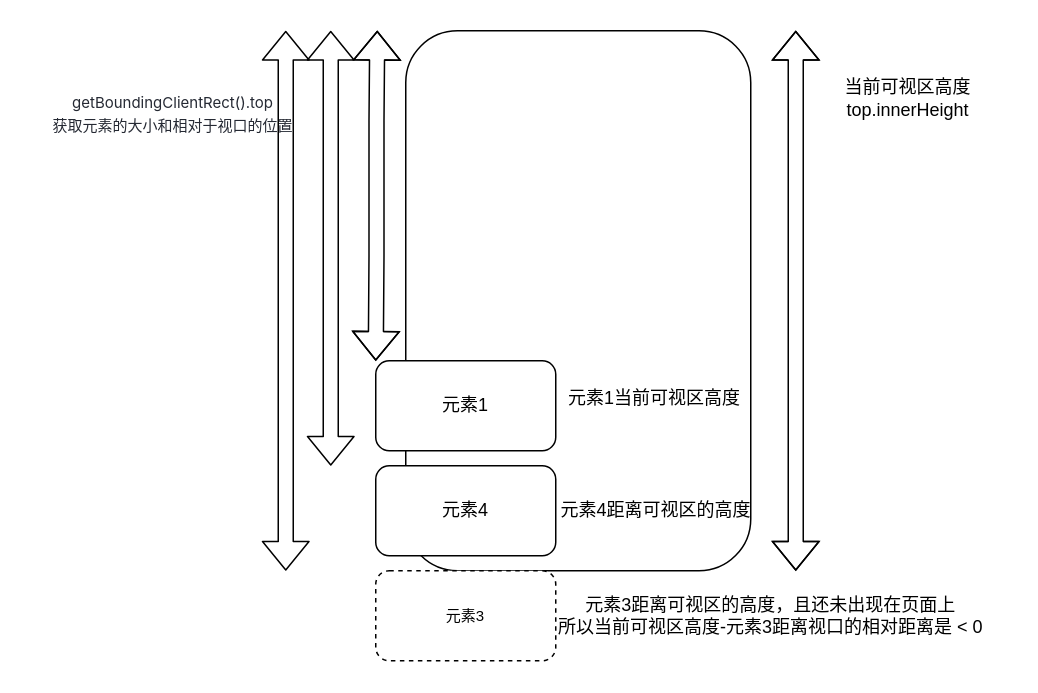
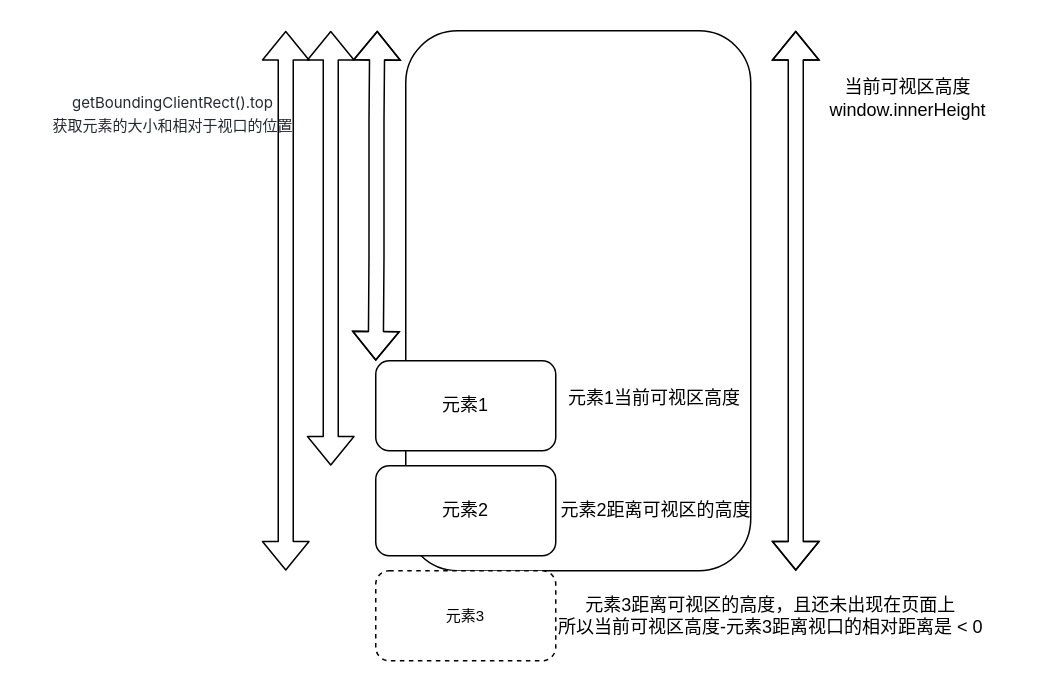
  <mxCell id="0" />
  <mxCell id="1" parent="0" />
  <mxCell id="2" value="" style="shape=flexArrow;endArrow=classic;startArrow=classic;html=1;" edge="1" parent="1"><mxGeometry width="100" height="100" relative="1" as="geometry"><mxPoint x="530" y="380" as="sourcePoint" /><mxPoint x="530" y="20" as="targetPoint" /><Array as="points"><mxPoint x="530" y="200" /></Array></mxGeometry></mxCell>
  <mxCell id="3" value="" style="rounded=1;whiteSpace=wrap;html=1;" vertex="1" parent="1"><mxGeometry x="270" y="20" width="230" height="360" as="geometry" /></mxCell>
  <mxCell id="4" value="" style="shape=flexArrow;endArrow=classic;startArrow=classic;html=1;" edge="1" parent="1"><mxGeometry width="100" height="100" relative="1" as="geometry"><mxPoint x="250" y="240" as="sourcePoint" /><mxPoint x="251" y="20" as="targetPoint" /><Array as="points"><mxPoint x="250.5" y="170" /><mxPoint x="250.5" y="80" /></Array></mxGeometry></mxCell>
  <mxCell id="5" value="元素1当前可视区高度" style="text;strokeColor=none;align=center;fillColor=none;html=1;verticalAlign=middle;whiteSpace=wrap;rounded=0;" vertex="1" parent="1"><mxGeometry x="366" y="250" width="140" height="30" as="geometry" /></mxCell>
- <mxCell id="6" value="当前可视区高度&lt;br&gt;top.innerHeight" style="text;strokeColor=none;align=center;fillColor=none;html=1;verticalAlign=middle;whiteSpace=wrap;rounded=0;" vertex="1" parent="1"><mxGeometry x="540" y="50" width="130" height="30" as="geometry" /></mxCell>
+ <mxCell id="6" value="当前可视区高度&lt;br&gt;window.innerHeight" style="text;strokeColor=none;align=center;fillColor=none;html=1;verticalAlign=middle;whiteSpace=wrap;rounded=0;" vertex="1" parent="1"><mxGeometry x="540" y="50" width="130" height="30" as="geometry" /></mxCell>
  <mxCell id="7" value="元素1" style="rounded=1;whiteSpace=wrap;html=1;" vertex="1" parent="1"><mxGeometry x="250" y="240" width="120" height="60" as="geometry" /></mxCell>
- <mxCell id="8" value="元素4" style="rounded=1;whiteSpace=wrap;html=1;" vertex="1" parent="1"><mxGeometry x="250" y="310" width="120" height="60" as="geometry" /></mxCell>
+ <mxCell id="8" value="元素2" style="rounded=1;whiteSpace=wrap;html=1;" vertex="1" parent="1"><mxGeometry x="250" y="310" width="120" height="60" as="geometry" /></mxCell>
  <mxCell id="9" value="" style="shape=flexArrow;endArrow=classic;startArrow=classic;html=1;" edge="1" parent="1"><mxGeometry width="100" height="100" relative="1" as="geometry"><mxPoint x="220" y="310" as="sourcePoint" /><mxPoint x="220" y="20" as="targetPoint" /></mxGeometry></mxCell>
- <mxCell id="10" value="元素4距离可视区的高度" style="text;strokeColor=none;align=center;fillColor=none;html=1;verticalAlign=middle;whiteSpace=wrap;rounded=0;" vertex="1" parent="1"><mxGeometry x="372" y="325" width="130" height="30" as="geometry" /></mxCell>
+ <mxCell id="10" value="元素2距离可视区的高度" style="text;strokeColor=none;align=center;fillColor=none;html=1;verticalAlign=middle;whiteSpace=wrap;rounded=0;" vertex="1" parent="1"><mxGeometry x="372" y="325" width="130" height="30" as="geometry" /></mxCell>
  <mxCell id="11" value="&lt;span style=&quot;color: rgb(37, 41, 51); font-family: -apple-system, system-ui, &amp;quot;Segoe UI&amp;quot;, Roboto, Ubuntu, Cantarell, &amp;quot;Noto Sans&amp;quot;, sans-serif, &amp;quot;system-ui&amp;quot;, &amp;quot;Helvetica Neue&amp;quot;, &amp;quot;PingFang SC&amp;quot;, &amp;quot;Hiragino Sans GB&amp;quot;, &amp;quot;Microsoft YaHei&amp;quot;, Arial; text-align: start; background-color: rgb(255, 255, 255);&quot;&gt;&lt;font style=&quot;font-size: 10px;&quot;&gt;getBoundingClientRect().top&lt;br&gt;获取元素的大小和相对于视口的位置&lt;br&gt;&lt;/font&gt;&lt;/span&gt;" style="text;strokeColor=none;align=center;fillColor=none;html=1;verticalAlign=middle;whiteSpace=wrap;rounded=0;" vertex="1" parent="1"><mxGeometry x="20" y="55" width="190" height="40" as="geometry" /></mxCell>
  <mxCell id="12" value="元素3" style="rounded=1;whiteSpace=wrap;html=1;fontSize=10;dashed=1;" vertex="1" parent="1"><mxGeometry x="250" y="380" width="120" height="60" as="geometry" /></mxCell>
  <mxCell id="13" value="" style="shape=flexArrow;endArrow=classic;startArrow=classic;html=1;fontSize=10;" edge="1" parent="1"><mxGeometry width="100" height="100" relative="1" as="geometry"><mxPoint x="190" y="380" as="sourcePoint" /><mxPoint x="190" y="20" as="targetPoint" /></mxGeometry></mxCell>
  <mxCell id="14" value="元素3距离可视区的高度，且还未出现在页面上&lt;br&gt;所以当前可视区高度-元素3距离视口的相对距离是 &amp;lt; 0" style="text;strokeColor=none;align=center;fillColor=none;html=1;verticalAlign=middle;whiteSpace=wrap;rounded=0;" vertex="1" parent="1"><mxGeometry x="367" y="395" width="293" height="30" as="geometry" /></mxCell>
